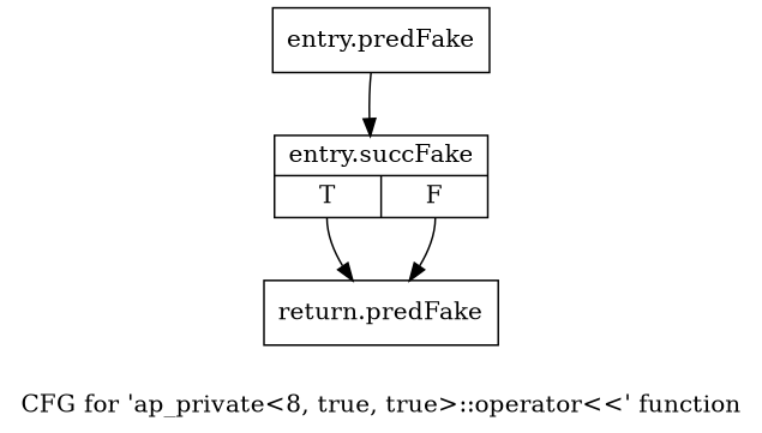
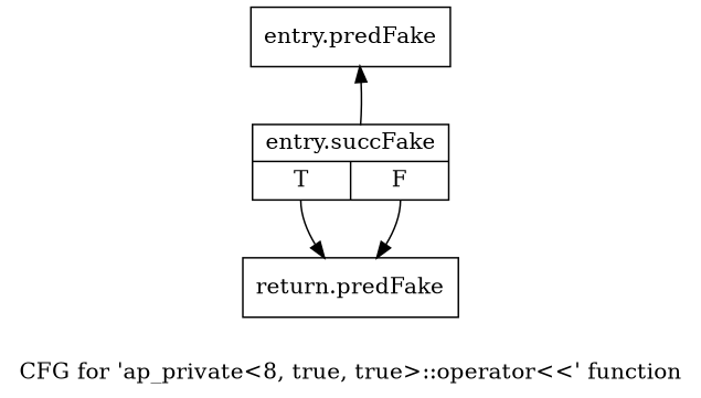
  digraph {
    label="CFG for 'ap_private\<8, true, true\>::operator\<\<' function"
    node [shape=record filename="/tools/Xilinx/Vitis_HLS/2022.1/include/etc/ap_private.h" linenumber=2669]
    edge [execusionnum=0 filename="/tools/Xilinx/Vitis_HLS/2022.1/include/etc/ap_private.h"]
    n1 [label="{entry.predFake}" filename="" linenumber=""]
    n2 [label="{entry.succFake|{<s0>T|<s1>F}}"]
    n3 [label="{return.predFake}"]
-   n1 -> n2
+   n2 -> n1
    n2 -> n3 [tailport=s0]
    n2 -> n3 [tailport=s1]
  }
